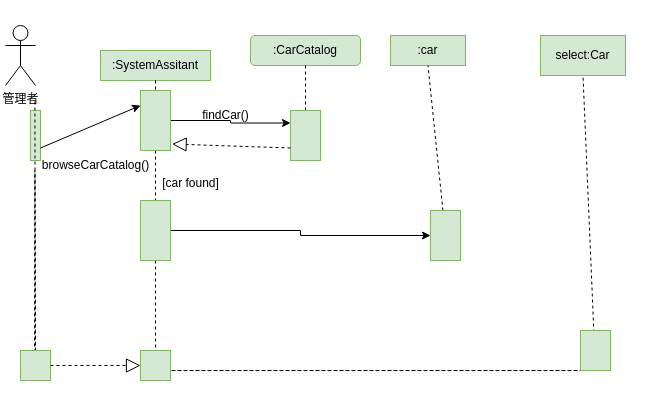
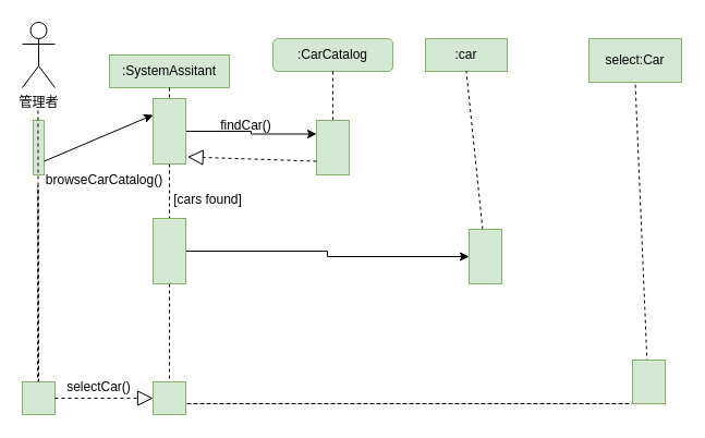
  <mxCell id="0" />
  <mxCell id="1" parent="0" />
  <mxCell id="2" value="" style="rounded=0;whiteSpace=wrap;html=1;fillColor=#d5e8d4;strokeColor=#82b366;" vertex="1" parent="1"><mxGeometry x="30" y="110" width="10" height="50" as="geometry" /></mxCell>
- <mxCell id="3" value="管理者&lt;br&gt;" style="shape=umlActor;verticalLabelPosition=bottom;verticalAlign=top;html=1;outlineConnect=0;" vertex="1" parent="1"><mxGeometry x="5" y="25" width="30" height="60" as="geometry" /></mxCell>
+ <mxCell id="3" value="管理者&lt;br&gt;" style="shape=umlActor;verticalLabelPosition=bottom;verticalAlign=top;html=1;outlineConnect=0;" vertex="1" parent="1"><mxGeometry x="20" y="20" width="30" height="60" as="geometry" /></mxCell>
  <mxCell id="4" value=":SystemAssitant" style="rounded=0;whiteSpace=wrap;html=1;fillColor=#d5e8d4;strokeColor=#82b366;" vertex="1" parent="1"><mxGeometry x="100" y="50" width="110" height="30" as="geometry" /></mxCell>
  <mxCell id="5" value=":CarCatalog" style="whiteSpace=wrap;html=1;fillColor=#d5e8d4;strokeColor=#82b366;rounded=1;" vertex="1" parent="1"><mxGeometry x="250" y="35" width="110" height="30" as="geometry" /></mxCell>
  <mxCell id="6" value=":car" style="rounded=0;whiteSpace=wrap;html=1;fillColor=#d5e8d4;strokeColor=#82b366;" vertex="1" parent="1"><mxGeometry x="390" y="35" width="75" height="30" as="geometry" /></mxCell>
  <mxCell id="7" value="select:Car" style="rounded=0;whiteSpace=wrap;html=1;fillColor=#d5e8d4;strokeColor=#82b366;" vertex="1" parent="1"><mxGeometry x="540" y="35" width="85" height="40" as="geometry" /></mxCell>
  <mxCell id="8" value="" style="endArrow=none;dashed=1;html=1;rounded=0;entryX=0.5;entryY=1;entryDx=0;entryDy=0;exitX=0.5;exitY=1;exitDx=0;exitDy=0;" edge="1" parent="1" source="26" target="7"><mxGeometry width="50" height="50" relative="1" as="geometry"><mxPoint x="560" y="170" as="sourcePoint" /><mxPoint x="610" y="120" as="targetPoint" /><Array as="points"><mxPoint x="155" y="370" /><mxPoint x="595" y="370" /></Array></mxGeometry></mxCell>
  <mxCell id="9" value="" style="endArrow=none;dashed=1;html=1;rounded=0;entryX=0.5;entryY=1;entryDx=0;entryDy=0;" edge="1" parent="1" source="23" target="5"><mxGeometry width="50" height="50" relative="1" as="geometry"><mxPoint x="305" y="140" as="sourcePoint" /><mxPoint x="240" y="230" as="targetPoint" /></mxGeometry></mxCell>
  <mxCell id="10" value="" style="endArrow=none;dashed=1;html=1;rounded=0;entryX=0.5;entryY=1;entryDx=0;entryDy=0;" edge="1" parent="1" source="25" target="6"><mxGeometry width="50" height="50" relative="1" as="geometry"><mxPoint x="445" y="250" as="sourcePoint" /><mxPoint x="470" y="130" as="targetPoint" /></mxGeometry></mxCell>
  <mxCell id="11" value="" style="endArrow=none;dashed=1;html=1;rounded=0;" edge="1" parent="1" source="13"><mxGeometry width="50" height="50" relative="1" as="geometry"><mxPoint x="34" y="370" as="sourcePoint" /><mxPoint x="34.38" y="100" as="targetPoint" /><Array as="points" /></mxGeometry></mxCell>
  <mxCell id="12" value="" style="endArrow=none;dashed=1;html=1;rounded=0;" edge="1" parent="1" target="13"><mxGeometry width="50" height="50" relative="1" as="geometry"><mxPoint x="34" y="370" as="sourcePoint" /><mxPoint x="34.38" y="100" as="targetPoint" /><Array as="points"><mxPoint x="34.38" y="170" /></Array></mxGeometry></mxCell>
  <mxCell id="13" value="" style="rounded=0;whiteSpace=wrap;html=1;fillColor=#d5e8d4;strokeColor=#82b366;" vertex="1" parent="1"><mxGeometry x="20" y="350" width="30" height="30" as="geometry" /></mxCell>
  <mxCell id="14" value="" style="endArrow=none;dashed=1;html=1;rounded=0;entryX=0.5;entryY=1;entryDx=0;entryDy=0;exitX=0.5;exitY=1;exitDx=0;exitDy=0;" edge="1" parent="1" source="18" target="15"><mxGeometry width="50" height="50" relative="1" as="geometry"><mxPoint x="155" y="65" as="sourcePoint" /><mxPoint x="595" y="65" as="targetPoint" /><Array as="points" /></mxGeometry></mxCell>
  <mxCell id="15" value="" style="rounded=0;whiteSpace=wrap;html=1;fillColor=#d5e8d4;strokeColor=#82b366;" vertex="1" parent="1"><mxGeometry x="140" y="350" width="30" height="30" as="geometry" /></mxCell>
  <mxCell id="16" value="" style="endArrow=none;dashed=1;html=1;rounded=0;entryX=0.5;entryY=1;entryDx=0;entryDy=0;exitX=0.5;exitY=1;exitDx=0;exitDy=0;" edge="1" parent="1" source="21" target="18"><mxGeometry width="50" height="50" relative="1" as="geometry"><mxPoint x="155" y="65" as="sourcePoint" /><mxPoint x="155" y="380" as="targetPoint" /><Array as="points" /></mxGeometry></mxCell>
  <mxCell id="17" style="edgeStyle=orthogonalEdgeStyle;rounded=0;orthogonalLoop=1;jettySize=auto;html=1;exitX=1;exitY=0.5;exitDx=0;exitDy=0;entryX=0;entryY=0.5;entryDx=0;entryDy=0;" edge="1" parent="1" source="18" target="25"><mxGeometry relative="1" as="geometry" /></mxCell>
  <mxCell id="18" value="" style="rounded=0;whiteSpace=wrap;html=1;fillColor=#d5e8d4;strokeColor=#82b366;" vertex="1" parent="1"><mxGeometry x="140" y="200" width="30" height="60" as="geometry" /></mxCell>
  <mxCell id="19" value="" style="endArrow=none;dashed=1;html=1;rounded=0;entryX=0.5;entryY=1;entryDx=0;entryDy=0;exitX=0.5;exitY=1;exitDx=0;exitDy=0;" edge="1" parent="1" source="4" target="21"><mxGeometry width="50" height="50" relative="1" as="geometry"><mxPoint x="155" y="65" as="sourcePoint" /><mxPoint x="155" y="260" as="targetPoint" /><Array as="points" /></mxGeometry></mxCell>
  <mxCell id="20" style="edgeStyle=orthogonalEdgeStyle;rounded=0;orthogonalLoop=1;jettySize=auto;html=1;exitX=1;exitY=0.5;exitDx=0;exitDy=0;entryX=0;entryY=0.25;entryDx=0;entryDy=0;" edge="1" parent="1" source="21" target="23"><mxGeometry relative="1" as="geometry" /></mxCell>
  <mxCell id="21" value="" style="rounded=0;whiteSpace=wrap;html=1;fillColor=#d5e8d4;strokeColor=#82b366;" vertex="1" parent="1"><mxGeometry x="140" y="90" width="30" height="60" as="geometry" /></mxCell>
  <mxCell id="22" value="" style="endArrow=none;dashed=1;html=1;rounded=0;entryX=0.5;entryY=1;entryDx=0;entryDy=0;" edge="1" parent="1" target="23"><mxGeometry width="50" height="50" relative="1" as="geometry"><mxPoint x="305" y="140" as="sourcePoint" /><mxPoint x="305" y="65" as="targetPoint" /></mxGeometry></mxCell>
  <mxCell id="23" value="" style="rounded=0;whiteSpace=wrap;html=1;fillColor=#d5e8d4;strokeColor=#82b366;" vertex="1" parent="1"><mxGeometry x="290" y="110" width="30" height="50" as="geometry" /></mxCell>
  <mxCell id="24" value="" style="endArrow=none;dashed=1;html=1;rounded=0;entryX=0.5;entryY=1;entryDx=0;entryDy=0;" edge="1" parent="1" target="25"><mxGeometry width="50" height="50" relative="1" as="geometry"><mxPoint x="445" y="250" as="sourcePoint" /><mxPoint x="445" y="65" as="targetPoint" /></mxGeometry></mxCell>
  <mxCell id="25" value="" style="rounded=0;whiteSpace=wrap;html=1;fillColor=#d5e8d4;strokeColor=#82b366;" vertex="1" parent="1"><mxGeometry x="430" y="210" width="30" height="50" as="geometry" /></mxCell>
  <mxCell id="26" value="" style="rounded=0;whiteSpace=wrap;html=1;fillColor=#d5e8d4;strokeColor=#82b366;" vertex="1" parent="1"><mxGeometry x="580" y="330" width="30" height="40" as="geometry" /></mxCell>
  <mxCell id="27" value="" style="endArrow=block;dashed=1;endFill=0;endSize=12;html=1;rounded=0;exitX=1;exitY=0.5;exitDx=0;exitDy=0;entryX=0;entryY=0.5;entryDx=0;entryDy=0;" edge="1" parent="1" source="13" target="15"><mxGeometry width="160" relative="1" as="geometry"><mxPoint x="80" y="420" as="sourcePoint" /><mxPoint x="230" y="150" as="targetPoint" /></mxGeometry></mxCell>
  <mxCell id="28" value="" style="endArrow=block;dashed=1;endFill=0;endSize=12;html=1;rounded=0;entryX=1.054;entryY=0.892;entryDx=0;entryDy=0;entryPerimeter=0;exitX=0;exitY=0.75;exitDx=0;exitDy=0;" edge="1" parent="1" source="23" target="21"><mxGeometry width="160" relative="1" as="geometry"><mxPoint x="200" y="230" as="sourcePoint" /><mxPoint x="360" y="230" as="targetPoint" /></mxGeometry></mxCell>
  <mxCell id="29" value="" style="endArrow=classic;html=1;rounded=0;exitX=1;exitY=0.75;exitDx=0;exitDy=0;entryX=0;entryY=0.25;entryDx=0;entryDy=0;" edge="1" parent="1" source="2" target="21"><mxGeometry width="50" height="50" relative="1" as="geometry"><mxPoint x="90" y="260" as="sourcePoint" /><mxPoint x="140" y="210" as="targetPoint" /></mxGeometry></mxCell>
+ <mxCell id="30" value="selectCar()" style="text;html=1;align=center;verticalAlign=middle;resizable=0;points=[];autosize=1;strokeColor=none;fillColor=none;" vertex="1" parent="1"><mxGeometry x="50" y="340" width="80" height="30" as="geometry" /></mxCell>
  <mxCell id="31" value="browseCarCatalog()" style="text;html=1;align=center;verticalAlign=middle;resizable=0;points=[];autosize=1;strokeColor=none;fillColor=none;" vertex="1" parent="1"><mxGeometry x="30" y="150" width="130" height="30" as="geometry" /></mxCell>
  <mxCell id="32" value="findCar()" style="text;html=1;align=center;verticalAlign=middle;resizable=0;points=[];autosize=1;strokeColor=none;fillColor=none;" vertex="1" parent="1"><mxGeometry x="190" y="100" width="70" height="30" as="geometry" /></mxCell>
- <mxCell id="33" value="[car found]" style="text;html=1;align=center;verticalAlign=middle;resizable=0;points=[];autosize=1;strokeColor=none;fillColor=none;" vertex="1" parent="1"><mxGeometry x="145" y="168" width="90" height="30" as="geometry" /></mxCell>
+ <mxCell id="33" value="[cars found]" style="text;html=1;align=center;verticalAlign=middle;resizable=0;points=[];autosize=1;strokeColor=none;fillColor=none;" vertex="1" parent="1"><mxGeometry x="145" y="168" width="90" height="30" as="geometry" /></mxCell>
